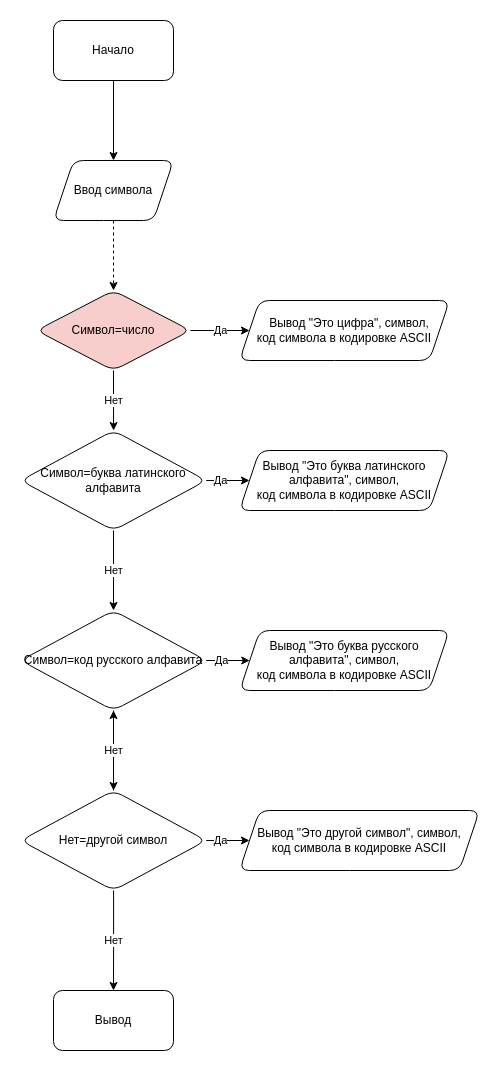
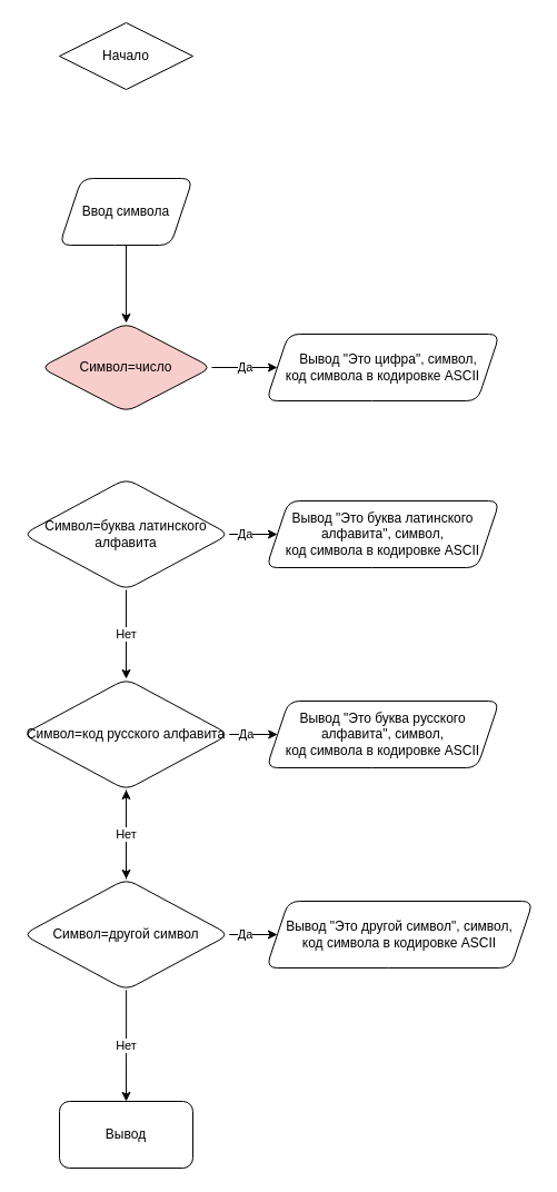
  <mxCell id="0" />
  <mxCell id="1" parent="0" />
- <mxCell id="2" value="" style="edgeStyle=orthogonalEdgeStyle;rounded=0;orthogonalLoop=1;jettySize=auto;html=1;" parent="1" source="3" target="5" edge="1"><mxGeometry relative="1" as="geometry" /></mxCell>
- <mxCell id="3" value="Начало" style="rounded=1;whiteSpace=wrap;html=1;" parent="1" vertex="1"><mxGeometry x="53" y="20" width="120" height="60" as="geometry" /></mxCell>
- <mxCell id="4" value="" style="edgeStyle=orthogonalEdgeStyle;rounded=0;orthogonalLoop=1;jettySize=auto;html=1;dashed=1;" parent="1" source="5" target="8" edge="1"><mxGeometry relative="1" as="geometry" /></mxCell>
+ <mxCell id="3" value="Начало" style="rhombus;whiteSpace=wrap;html=1;" parent="1" vertex="1"><mxGeometry x="53" y="20" width="120" height="60" as="geometry" /></mxCell>
+ <mxCell id="4" value="" style="edgeStyle=orthogonalEdgeStyle;rounded=0;orthogonalLoop=1;jettySize=auto;html=1;" parent="1" source="5" target="8" edge="1"><mxGeometry relative="1" as="geometry" /></mxCell>
  <mxCell id="5" value="Ввод символа" style="shape=parallelogram;perimeter=parallelogramPerimeter;whiteSpace=wrap;html=1;fixedSize=1;rounded=1;" parent="1" vertex="1"><mxGeometry x="53" y="160" width="120" height="60" as="geometry" /></mxCell>
  <mxCell id="6" value="Да" style="edgeStyle=orthogonalEdgeStyle;rounded=0;orthogonalLoop=1;jettySize=auto;html=1;" parent="1" source="8" target="9" edge="1"><mxGeometry relative="1" as="geometry" /></mxCell>
- <mxCell id="7" value="Нет" style="edgeStyle=orthogonalEdgeStyle;rounded=0;orthogonalLoop=1;jettySize=auto;html=1;" parent="1" source="8" target="12" edge="1"><mxGeometry relative="1" as="geometry" /></mxCell>
  <mxCell id="8" value="Символ=число" style="rhombus;whiteSpace=wrap;html=1;rounded=1;fillColor=#f8cecc;" parent="1" vertex="1"><mxGeometry x="36" y="290" width="154" height="80" as="geometry" /></mxCell>
  <mxCell id="9" value="&amp;nbsp; &amp;nbsp;Вывод &quot;Это цифра&quot;, символ,&lt;br&gt;код символа в кодировке ASCII" style="shape=parallelogram;perimeter=parallelogramPerimeter;whiteSpace=wrap;html=1;fixedSize=1;rounded=1;" parent="1" vertex="1"><mxGeometry x="239" y="300" width="210" height="60" as="geometry" /></mxCell>
  <mxCell id="10" value="Да" style="edgeStyle=orthogonalEdgeStyle;rounded=0;orthogonalLoop=1;jettySize=auto;html=1;" parent="1" source="12" target="13" edge="1"><mxGeometry relative="1" as="geometry" /></mxCell>
  <mxCell id="11" value="Нет" style="edgeStyle=orthogonalEdgeStyle;rounded=0;orthogonalLoop=1;jettySize=auto;html=1;" parent="1" source="12" target="16" edge="1"><mxGeometry relative="1" as="geometry" /></mxCell>
  <mxCell id="12" value="Символ=буква латинского алфавита" style="rhombus;whiteSpace=wrap;html=1;rounded=1;" parent="1" vertex="1"><mxGeometry x="20.25" y="430" width="185.5" height="100" as="geometry" /></mxCell>
  <mxCell id="13" value="&lt;span&gt;Вывод &quot;Это буква латинского алфавита&quot;, символ,&lt;/span&gt;&lt;br&gt;&lt;span&gt;код символа в кодировке ASCII&lt;/span&gt;" style="shape=parallelogram;perimeter=parallelogramPerimeter;whiteSpace=wrap;html=1;fixedSize=1;rounded=1;" parent="1" vertex="1"><mxGeometry x="239" y="450" width="210" height="60" as="geometry" /></mxCell>
  <mxCell id="14" value="Да" style="edgeStyle=orthogonalEdgeStyle;rounded=0;orthogonalLoop=1;jettySize=auto;html=1;" parent="1" source="16" target="17" edge="1"><mxGeometry relative="1" as="geometry" /></mxCell>
  <mxCell id="15" value="" style="edgeStyle=orthogonalEdgeStyle;rounded=0;orthogonalLoop=1;jettySize=auto;html=1;" parent="1" source="16" target="21" edge="1"><mxGeometry relative="1" as="geometry" /></mxCell>
  <mxCell id="16" value="Символ=код русского алфавита" style="rhombus;whiteSpace=wrap;html=1;rounded=1;" parent="1" vertex="1"><mxGeometry x="20.25" y="610" width="185.5" height="100" as="geometry" /></mxCell>
  <mxCell id="17" value="&lt;span&gt;Вывод &quot;Это буква русского алфавита&quot;, символ,&lt;/span&gt;&lt;br&gt;&lt;span&gt;код символа в кодировке ASCII&lt;/span&gt;" style="shape=parallelogram;perimeter=parallelogramPerimeter;whiteSpace=wrap;html=1;fixedSize=1;rounded=1;" parent="1" vertex="1"><mxGeometry x="239.25" y="630" width="209.5" height="60" as="geometry" /></mxCell>
  <mxCell id="18" value="Нет" style="edgeStyle=orthogonalEdgeStyle;rounded=0;orthogonalLoop=1;jettySize=auto;html=1;" parent="1" source="21" target="16" edge="1"><mxGeometry relative="1" as="geometry" /></mxCell>
  <mxCell id="19" value="Да" style="edgeStyle=orthogonalEdgeStyle;rounded=0;orthogonalLoop=1;jettySize=auto;html=1;" parent="1" source="21" target="22" edge="1"><mxGeometry relative="1" as="geometry" /></mxCell>
  <mxCell id="20" value="Нет" style="edgeStyle=orthogonalEdgeStyle;rounded=0;orthogonalLoop=1;jettySize=auto;html=1;" parent="1" source="21" target="23" edge="1"><mxGeometry relative="1" as="geometry" /></mxCell>
- <mxCell id="21" value="Нет=другой символ" style="rhombus;whiteSpace=wrap;html=1;rounded=1;" parent="1" vertex="1"><mxGeometry x="20.25" y="790" width="185.5" height="100" as="geometry" /></mxCell>
+ <mxCell id="21" value="Символ=другой символ" style="rhombus;whiteSpace=wrap;html=1;rounded=1;" parent="1" vertex="1"><mxGeometry x="20.25" y="790" width="185.5" height="100" as="geometry" /></mxCell>
  <mxCell id="22" value="&lt;span&gt;Вывод &quot;Это другой символ&quot;, символ,&lt;/span&gt;&lt;br&gt;&lt;span&gt;код символа в кодировке ASCII&lt;/span&gt;" style="shape=parallelogram;perimeter=parallelogramPerimeter;whiteSpace=wrap;html=1;fixedSize=1;rounded=1;" parent="1" vertex="1"><mxGeometry x="239" y="810" width="240" height="60" as="geometry" /></mxCell>
  <mxCell id="23" value="Вывод" style="whiteSpace=wrap;html=1;rounded=1;" parent="1" vertex="1"><mxGeometry x="53" y="990" width="120" height="60" as="geometry" /></mxCell>
